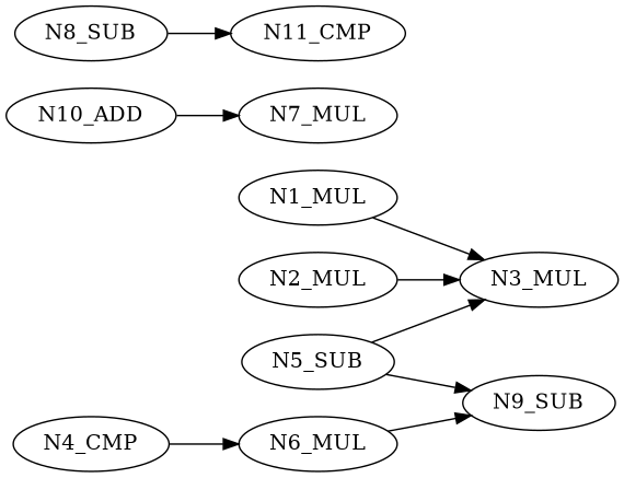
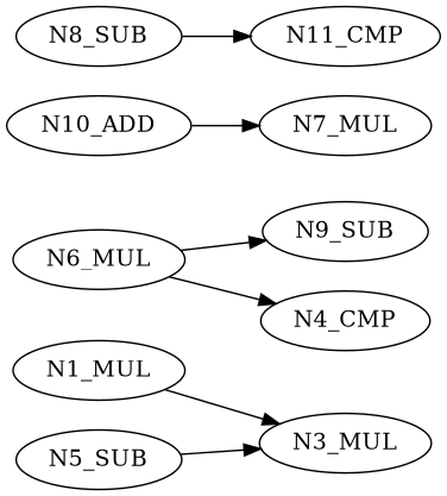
  digraph {
    rankdir=LR
    N1_MUL
    N3_MUL
    N5_SUB
    N9_SUB
-   N2_MUL
    n6 [label=N4_CMP]
    N6_MUL
    N10_ADD
    N7_MUL
    n10 [label=N8_SUB]
    N11_CMP
    N1_MUL -> N3_MUL
    N5_SUB -> N3_MUL
-   N5_SUB -> N9_SUB
-   N2_MUL -> N3_MUL
-   n6 -> N6_MUL
+   N6_MUL -> n6
    N6_MUL -> N9_SUB
    N10_ADD -> N7_MUL
    n10 -> N11_CMP
  }
